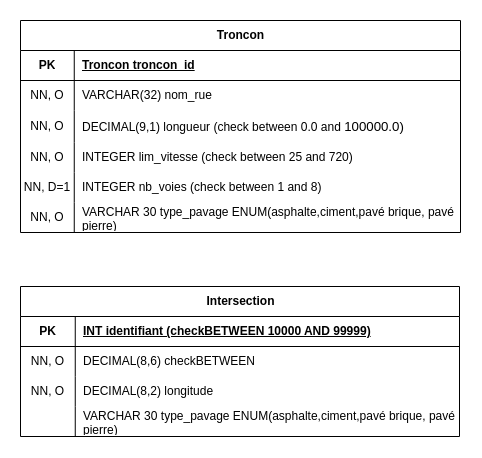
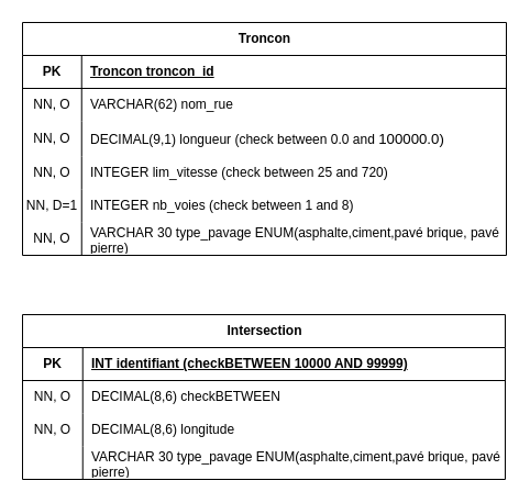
  <mxCell id="0" />
  <mxCell id="1" parent="0" />
  <mxCell id="2" value="Troncon" style="shape=table;startSize=30;container=1;collapsible=1;childLayout=tableLayout;fixedRows=1;rowLines=0;fontStyle=1;align=center;resizeLast=1;html=1;" vertex="1" parent="1"><mxGeometry x="20" y="20" width="440" height="212" as="geometry" /></mxCell>
  <mxCell id="3" value="" style="shape=tableRow;horizontal=0;startSize=0;swimlaneHead=0;swimlaneBody=0;fillColor=none;collapsible=0;dropTarget=0;points=[[0,0.5],[1,0.5]];portConstraint=eastwest;top=0;left=0;right=0;bottom=1;" vertex="1" parent="2"><mxGeometry y="30" width="440" height="30" as="geometry" /></mxCell>
  <mxCell id="4" value="PK" style="shape=partialRectangle;connectable=0;fillColor=none;top=0;left=0;bottom=0;right=0;fontStyle=1;overflow=hidden;whiteSpace=wrap;html=1;" vertex="1" parent="3"><mxGeometry width="53.75" height="30" as="geometry"><mxRectangle width="53.75" height="30" as="alternateBounds" /></mxGeometry></mxCell>
  <mxCell id="5" value="Troncon troncon_id" style="shape=partialRectangle;connectable=0;fillColor=none;top=0;left=0;bottom=0;right=0;align=left;spacingLeft=6;fontStyle=5;overflow=hidden;whiteSpace=wrap;html=1;" vertex="1" parent="3"><mxGeometry x="53.75" width="386.25" height="30" as="geometry"><mxRectangle width="386.25" height="30" as="alternateBounds" /></mxGeometry></mxCell>
  <mxCell id="6" value="" style="shape=tableRow;horizontal=0;startSize=0;swimlaneHead=0;swimlaneBody=0;fillColor=none;collapsible=0;dropTarget=0;points=[[0,0.5],[1,0.5]];portConstraint=eastwest;top=0;left=0;right=0;bottom=0;" vertex="1" parent="2"><mxGeometry y="60" width="440" height="30" as="geometry" /></mxCell>
  <mxCell id="7" value="NN, O" style="shape=partialRectangle;connectable=0;fillColor=none;top=0;left=0;bottom=0;right=0;editable=1;overflow=hidden;whiteSpace=wrap;html=1;" vertex="1" parent="6"><mxGeometry width="53.75" height="30" as="geometry"><mxRectangle width="53.75" height="30" as="alternateBounds" /></mxGeometry></mxCell>
- <mxCell id="8" value="VARCHAR(32) nom_rue" style="shape=partialRectangle;connectable=0;fillColor=none;top=0;left=0;bottom=0;right=0;align=left;spacingLeft=6;overflow=hidden;whiteSpace=wrap;html=1;" vertex="1" parent="6"><mxGeometry x="53.75" width="386.25" height="30" as="geometry"><mxRectangle width="386.25" height="30" as="alternateBounds" /></mxGeometry></mxCell>
+ <mxCell id="8" value="VARCHAR(62) nom_rue" style="shape=partialRectangle;connectable=0;fillColor=none;top=0;left=0;bottom=0;right=0;align=left;spacingLeft=6;overflow=hidden;whiteSpace=wrap;html=1;" vertex="1" parent="6"><mxGeometry x="53.75" width="386.25" height="30" as="geometry"><mxRectangle width="386.25" height="30" as="alternateBounds" /></mxGeometry></mxCell>
  <mxCell id="9" value="" style="shape=tableRow;horizontal=0;startSize=0;swimlaneHead=0;swimlaneBody=0;fillColor=none;collapsible=0;dropTarget=0;points=[[0,0.5],[1,0.5]];portConstraint=eastwest;top=0;left=0;right=0;bottom=0;" vertex="1" parent="2"><mxGeometry y="90" width="440" height="32" as="geometry" /></mxCell>
  <mxCell id="10" value="NN, O" style="shape=partialRectangle;connectable=0;fillColor=none;top=0;left=0;bottom=0;right=0;editable=1;overflow=hidden;whiteSpace=wrap;html=1;" vertex="1" parent="9"><mxGeometry width="53.75" height="32" as="geometry"><mxRectangle width="53.75" height="32" as="alternateBounds" /></mxGeometry></mxCell>
  <mxCell id="11" value="DECIMAL(9,1) longueur (check between 0.0 and &lt;span dir=&quot;ltr&quot; role=&quot;presentation&quot; style=&quot;left: 531.943px; top: 666.935px; font-size: 13.25px; font-family: sans-serif; transform: scaleX(0.958);&quot;&gt;100000.0)&lt;/span&gt;" style="shape=partialRectangle;connectable=0;fillColor=none;top=0;left=0;bottom=0;right=0;align=left;spacingLeft=6;overflow=hidden;whiteSpace=wrap;html=1;" vertex="1" parent="9"><mxGeometry x="53.75" width="386.25" height="32" as="geometry"><mxRectangle width="386.25" height="32" as="alternateBounds" /></mxGeometry></mxCell>
  <mxCell id="12" value="" style="shape=tableRow;horizontal=0;startSize=0;swimlaneHead=0;swimlaneBody=0;fillColor=none;collapsible=0;dropTarget=0;points=[[0,0.5],[1,0.5]];portConstraint=eastwest;top=0;left=0;right=0;bottom=0;" vertex="1" parent="2"><mxGeometry y="122" width="440" height="30" as="geometry" /></mxCell>
  <mxCell id="13" value="NN, O" style="shape=partialRectangle;connectable=0;fillColor=none;top=0;left=0;bottom=0;right=0;editable=1;overflow=hidden;whiteSpace=wrap;html=1;" vertex="1" parent="12"><mxGeometry width="53.75" height="30" as="geometry"><mxRectangle width="53.75" height="30" as="alternateBounds" /></mxGeometry></mxCell>
  <mxCell id="14" value="INTEGER lim_vitesse (check between 25 and 720)" style="shape=partialRectangle;connectable=0;fillColor=none;top=0;left=0;bottom=0;right=0;align=left;spacingLeft=6;overflow=hidden;whiteSpace=wrap;html=1;" vertex="1" parent="12"><mxGeometry x="53.75" width="386.25" height="30" as="geometry"><mxRectangle width="386.25" height="30" as="alternateBounds" /></mxGeometry></mxCell>
  <mxCell id="15" value="" style="shape=tableRow;horizontal=0;startSize=0;swimlaneHead=0;swimlaneBody=0;fillColor=none;collapsible=0;dropTarget=0;points=[[0,0.5],[1,0.5]];portConstraint=eastwest;top=0;left=0;right=0;bottom=0;" vertex="1" parent="2"><mxGeometry y="152" width="440" height="30" as="geometry" /></mxCell>
  <mxCell id="16" value="NN, D=1" style="shape=partialRectangle;connectable=0;fillColor=none;top=0;left=0;bottom=0;right=0;editable=1;overflow=hidden;whiteSpace=wrap;html=1;" vertex="1" parent="15"><mxGeometry width="53.75" height="30" as="geometry"><mxRectangle width="53.75" height="30" as="alternateBounds" /></mxGeometry></mxCell>
  <mxCell id="17" value="INTEGER nb_voies (check between 1 and 8)" style="shape=partialRectangle;connectable=0;fillColor=none;top=0;left=0;bottom=0;right=0;align=left;spacingLeft=6;overflow=hidden;whiteSpace=wrap;html=1;" vertex="1" parent="15"><mxGeometry x="53.75" width="386.25" height="30" as="geometry"><mxRectangle width="386.25" height="30" as="alternateBounds" /></mxGeometry></mxCell>
  <mxCell id="18" value="" style="shape=tableRow;horizontal=0;startSize=0;swimlaneHead=0;swimlaneBody=0;fillColor=none;collapsible=0;dropTarget=0;points=[[0,0.5],[1,0.5]];portConstraint=eastwest;top=0;left=0;right=0;bottom=0;" vertex="1" parent="2"><mxGeometry y="182" width="440" height="30" as="geometry" /></mxCell>
  <mxCell id="19" value="&lt;div&gt;NN, O&lt;/div&gt;" style="shape=partialRectangle;connectable=0;fillColor=none;top=0;left=0;bottom=0;right=0;editable=1;overflow=hidden;whiteSpace=wrap;html=1;" vertex="1" parent="18"><mxGeometry width="53.75" height="30" as="geometry"><mxRectangle width="53.75" height="30" as="alternateBounds" /></mxGeometry></mxCell>
  <mxCell id="20" value="VARCHAR 30 type_pavage ENUM(asphalte,ciment,pavé brique, pavé pierre)" style="shape=partialRectangle;connectable=0;fillColor=none;top=0;left=0;bottom=0;right=0;align=left;spacingLeft=6;overflow=hidden;whiteSpace=wrap;html=1;" vertex="1" parent="18"><mxGeometry x="53.75" width="386.25" height="30" as="geometry"><mxRectangle width="386.25" height="30" as="alternateBounds" /></mxGeometry></mxCell>
  <mxCell id="21" value="Intersection" style="shape=table;startSize=30;container=1;collapsible=1;childLayout=tableLayout;fixedRows=1;rowLines=0;fontStyle=1;align=center;resizeLast=1;html=1;" vertex="1" parent="1"><mxGeometry x="20" y="286" width="439" height="150" as="geometry" /></mxCell>
  <mxCell id="22" value="" style="shape=tableRow;horizontal=0;startSize=0;swimlaneHead=0;swimlaneBody=0;fillColor=none;collapsible=0;dropTarget=0;points=[[0,0.5],[1,0.5]];portConstraint=eastwest;top=0;left=0;right=0;bottom=1;" vertex="1" parent="21"><mxGeometry y="30" width="439" height="30" as="geometry" /></mxCell>
  <mxCell id="23" value="PK" style="shape=partialRectangle;connectable=0;fillColor=none;top=0;left=0;bottom=0;right=0;fontStyle=1;overflow=hidden;whiteSpace=wrap;html=1;" vertex="1" parent="22"><mxGeometry width="54.75" height="30" as="geometry"><mxRectangle width="54.75" height="30" as="alternateBounds" /></mxGeometry></mxCell>
  <mxCell id="24" value="INT identifiant (checkBETWEEN 10000 AND 99999)" style="shape=partialRectangle;connectable=0;fillColor=none;top=0;left=0;bottom=0;right=0;align=left;spacingLeft=6;fontStyle=5;overflow=hidden;whiteSpace=wrap;html=1;" vertex="1" parent="22"><mxGeometry x="54.75" width="384.25" height="30" as="geometry"><mxRectangle width="384.25" height="30" as="alternateBounds" /></mxGeometry></mxCell>
  <mxCell id="25" value="" style="shape=tableRow;horizontal=0;startSize=0;swimlaneHead=0;swimlaneBody=0;fillColor=none;collapsible=0;dropTarget=0;points=[[0,0.5],[1,0.5]];portConstraint=eastwest;top=0;left=0;right=0;bottom=0;" vertex="1" parent="21"><mxGeometry y="60" width="439" height="30" as="geometry" /></mxCell>
  <mxCell id="26" value="NN, O" style="shape=partialRectangle;connectable=0;fillColor=none;top=0;left=0;bottom=0;right=0;editable=1;overflow=hidden;whiteSpace=wrap;html=1;" vertex="1" parent="25"><mxGeometry width="54.75" height="30" as="geometry"><mxRectangle width="54.75" height="30" as="alternateBounds" /></mxGeometry></mxCell>
  <mxCell id="27" value="DECIMAL(8,6) checkBETWEEN " style="shape=partialRectangle;connectable=0;fillColor=none;top=0;left=0;bottom=0;right=0;align=left;spacingLeft=6;overflow=hidden;whiteSpace=wrap;html=1;" vertex="1" parent="25"><mxGeometry x="54.75" width="384.25" height="30" as="geometry"><mxRectangle width="384.25" height="30" as="alternateBounds" /></mxGeometry></mxCell>
  <mxCell id="28" value="" style="shape=tableRow;horizontal=0;startSize=0;swimlaneHead=0;swimlaneBody=0;fillColor=none;collapsible=0;dropTarget=0;points=[[0,0.5],[1,0.5]];portConstraint=eastwest;top=0;left=0;right=0;bottom=0;" vertex="1" parent="21"><mxGeometry y="90" width="439" height="30" as="geometry" /></mxCell>
  <mxCell id="29" value="NN, O" style="shape=partialRectangle;connectable=0;fillColor=none;top=0;left=0;bottom=0;right=0;editable=1;overflow=hidden;whiteSpace=wrap;html=1;" vertex="1" parent="28"><mxGeometry width="54.75" height="30" as="geometry"><mxRectangle width="54.75" height="30" as="alternateBounds" /></mxGeometry></mxCell>
- <mxCell id="30" value="DECIMAL(8,2) longitude " style="shape=partialRectangle;connectable=0;fillColor=none;top=0;left=0;bottom=0;right=0;align=left;spacingLeft=6;overflow=hidden;whiteSpace=wrap;html=1;" vertex="1" parent="28"><mxGeometry x="54.75" width="384.25" height="30" as="geometry"><mxRectangle width="384.25" height="30" as="alternateBounds" /></mxGeometry></mxCell>
+ <mxCell id="30" value="DECIMAL(8,6) longitude " style="shape=partialRectangle;connectable=0;fillColor=none;top=0;left=0;bottom=0;right=0;align=left;spacingLeft=6;overflow=hidden;whiteSpace=wrap;html=1;" vertex="1" parent="28"><mxGeometry x="54.75" width="384.25" height="30" as="geometry"><mxRectangle width="384.25" height="30" as="alternateBounds" /></mxGeometry></mxCell>
  <mxCell id="31" value="" style="shape=tableRow;horizontal=0;startSize=0;swimlaneHead=0;swimlaneBody=0;fillColor=none;collapsible=0;dropTarget=0;points=[[0,0.5],[1,0.5]];portConstraint=eastwest;top=0;left=0;right=0;bottom=0;" vertex="1" parent="21"><mxGeometry y="120" width="439" height="30" as="geometry" /></mxCell>
  <mxCell id="32" value="" style="shape=partialRectangle;connectable=0;fillColor=none;top=0;left=0;bottom=0;right=0;editable=1;overflow=hidden;whiteSpace=wrap;html=1;" vertex="1" parent="31"><mxGeometry width="54.75" height="30" as="geometry"><mxRectangle width="54.75" height="30" as="alternateBounds" /></mxGeometry></mxCell>
  <mxCell id="33" value="VARCHAR 30 type_pavage ENUM(asphalte,ciment,pavé brique, pavé pierre)" style="shape=partialRectangle;connectable=0;fillColor=none;top=0;left=0;bottom=0;right=0;align=left;spacingLeft=6;overflow=hidden;whiteSpace=wrap;html=1;" vertex="1" parent="31"><mxGeometry x="54.75" width="384.25" height="30" as="geometry"><mxRectangle width="384.25" height="30" as="alternateBounds" /></mxGeometry></mxCell>
